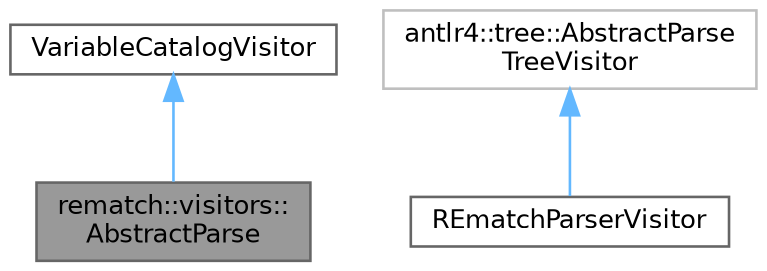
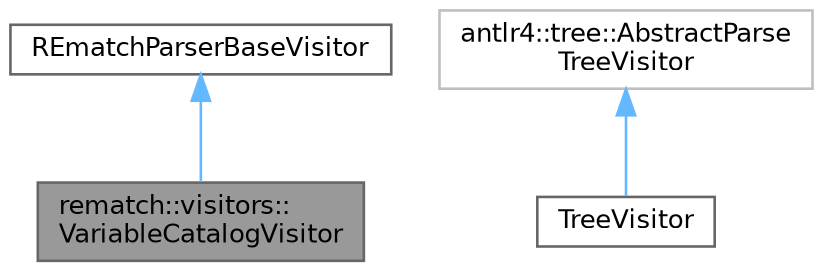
  digraph {
    node [color=gray40 fillcolor=white fontname=Helvetica fontsize=10 shape=box style=filled]
    edge [color=steelblue1 dir=back fontname=Helvetica fontsize=10 labelfontname=Helvetica labelfontsize=10 style=solid]
-   n1 [fillcolor=grey60 fontcolor=black height=0.2 label="rematch::visitors::\lAbstractParse" width=0.4]
-   n2 [height=0.2 label=VariableCatalogVisitor width=0.4]
-   n3 [height=0.2 label=REmatchParserVisitor width=0.4]
+   n1 [fillcolor=grey60 fontcolor=black height=0.2 label="rematch::visitors::\lVariableCatalogVisitor" width=0.4]
+   n2 [height=0.2 label=REmatchParserBaseVisitor width=0.4]
+   n3 [height=0.2 label=TreeVisitor width=0.4]
    n4 [color=grey75 height=0.2 label="antlr4::tree::AbstractParse\lTreeVisitor" width=0.4]
    n2 -> n1
    n4 -> n3
  }
